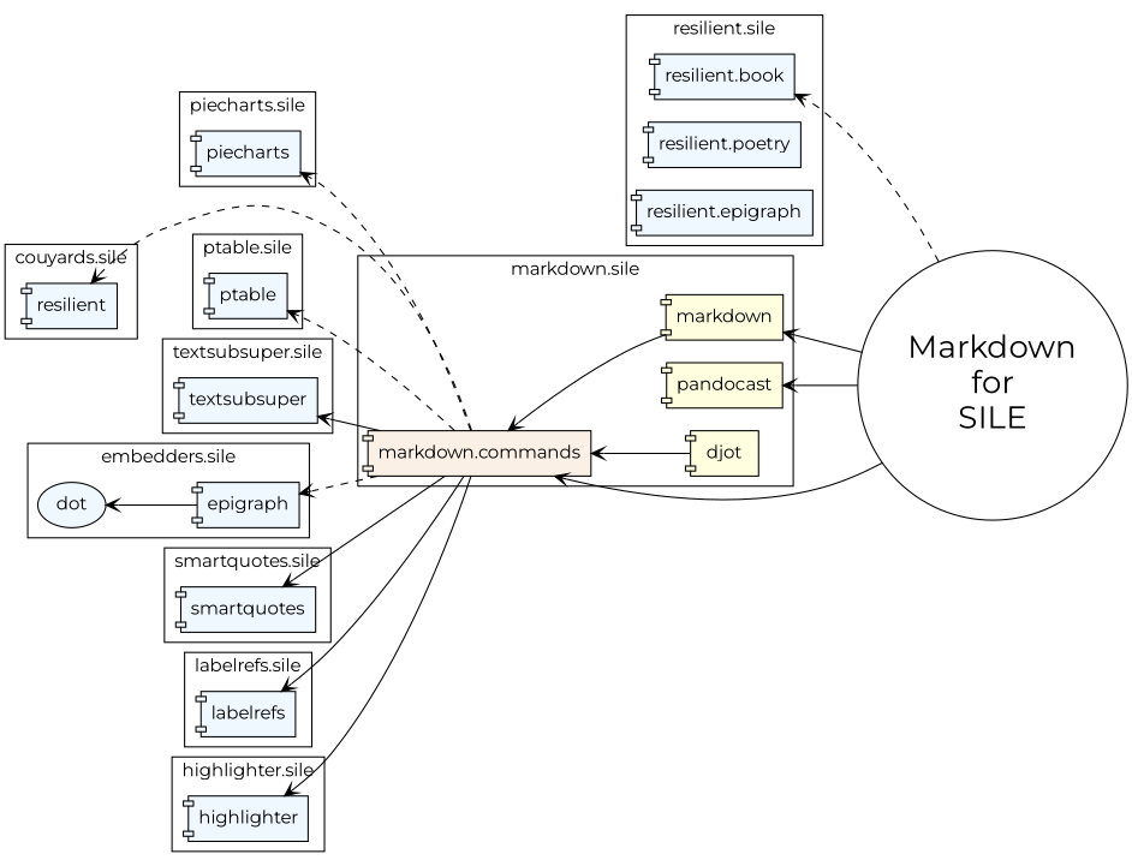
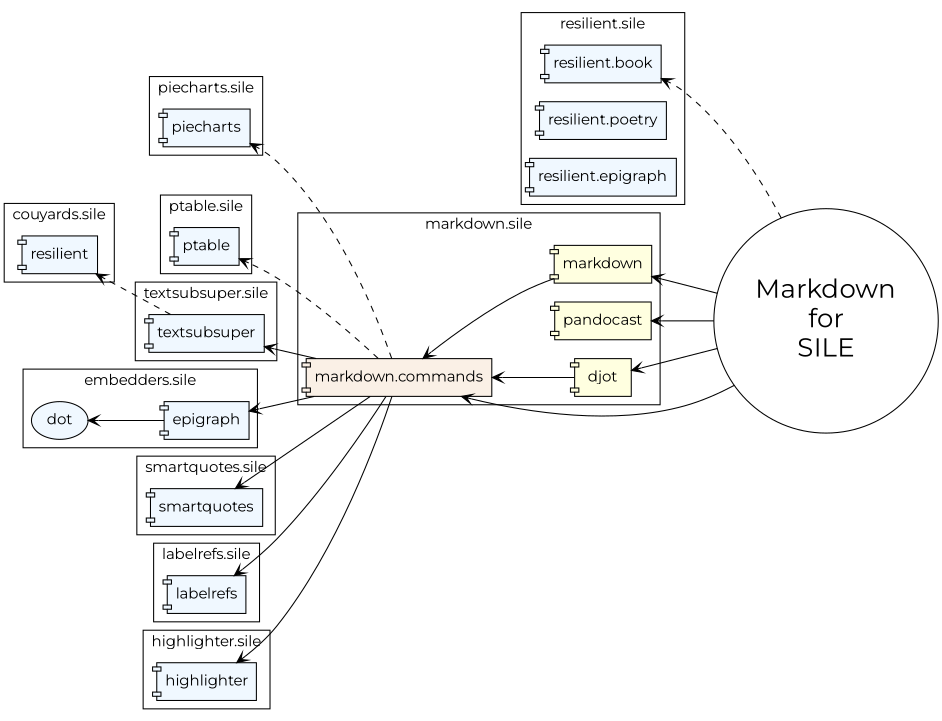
  digraph {
    compound=true
    fontname=Montserrat
    rankdir=RL
    node [fillcolor=aliceblue fontname=Montserrat shape=component style=filled]
    edge [arrowhead=vee fontname=Montserrat]
    piecharts
    n2 [label=resilient]
    ptable
    n4 [label=epigraph]
    dot [shape=""]
    textsubsuper
    smartquotes
    labelrefs
    highlighter
    n10 [label="resilient.book"]
    n11 [label="resilient.poetry"]
    n12 [label="resilient.epigraph"]
    markdown [fillcolor=lightyellow]
    n14 [fillcolor=linen label="markdown.commands"]
    pandocast [fillcolor=lightyellow]
    djot [fillcolor=lightyellow]
    n17 [fontsize=25 label="Markdown\nfor\nSILE" shape=circle fillcolor="" style=""]
    subgraph cluster_1 {
      label="piecharts.sile"
      piecharts
    }
    subgraph cluster_2 {
      label="couyards.sile"
      n2
    }
    subgraph cluster_3 {
      label="ptable.sile"
      ptable
    }
    subgraph cluster_4 {
      label="embedders.sile"
      n4
      dot
    }
    subgraph cluster_5 {
      label="textsubsuper.sile"
      textsubsuper
    }
    subgraph cluster_6 {
      label="smartquotes.sile"
      smartquotes
    }
    subgraph cluster_7 {
      label="labelrefs.sile"
      labelrefs
    }
    subgraph cluster_8 {
      label="highlighter.sile"
      highlighter
    }
    subgraph cluster_9 {
      label="resilient.sile"
      n10
      n11
      n12
    }
    subgraph cluster_10 {
      label="markdown.sile"
      markdown
      n14
      pandocast
      djot
    }
    n4 -> dot
    markdown -> n14
    n14 -> piecharts [style=dashed]
-   n14 -> n2 [style=dashed]
+   textsubsuper -> n2 [style=dashed]
    n14 -> ptable [style=dashed]
-   n14 -> n4 [style=dashed]
+   n14 -> n4
    n14 -> textsubsuper
    n14 -> smartquotes
    n14 -> labelrefs
    n14 -> highlighter
    djot -> n14
    n17 -> n10 [style=dashed]
    n17 -> markdown
    n17 -> n14
    n17 -> pandocast
+   n17 -> djot
  }
